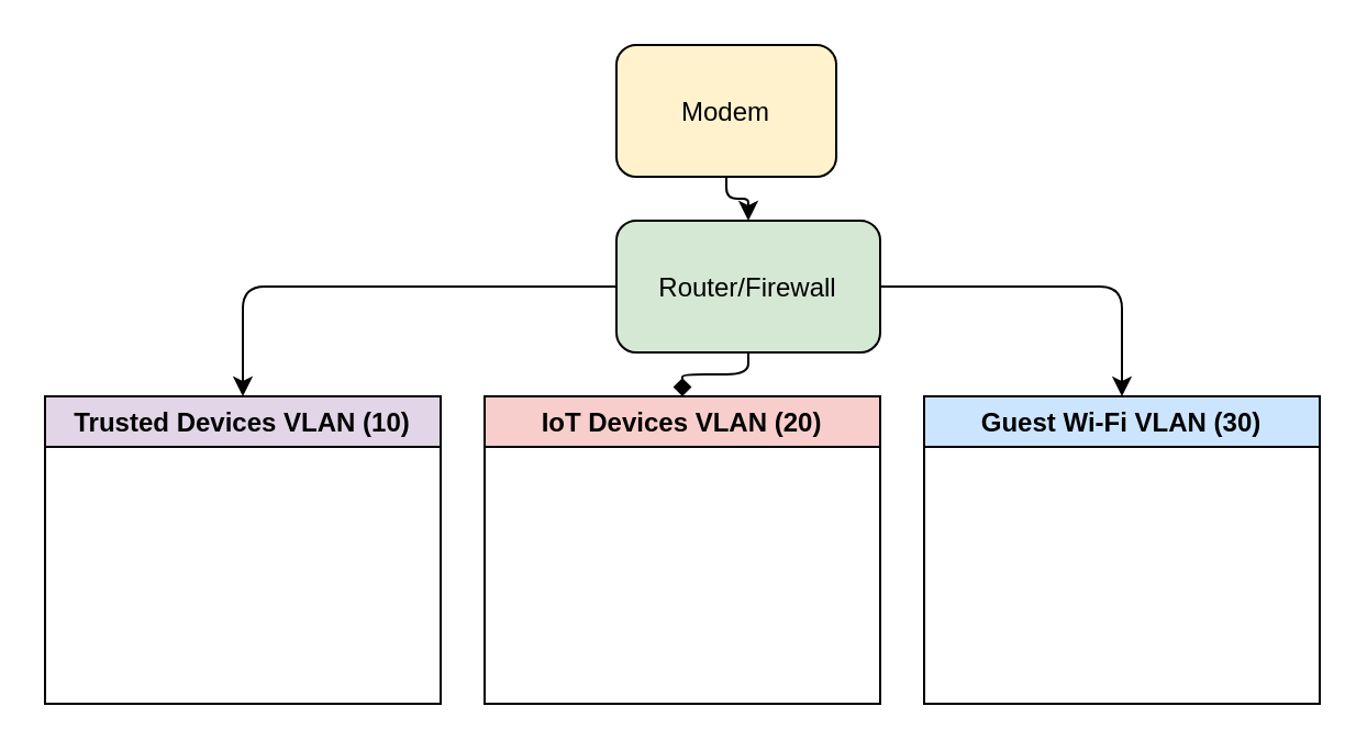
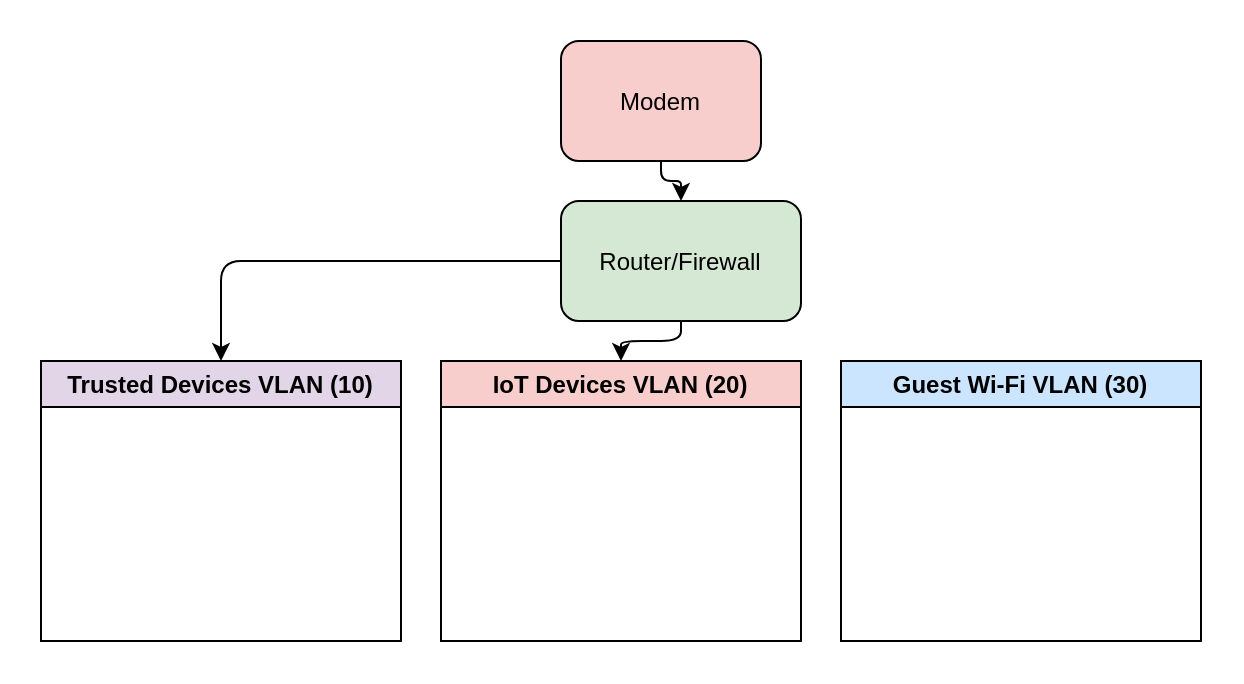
  <mxCell id="0" />
  <mxCell id="1" parent="0" />
- <mxCell id="2" value="Modem" style="rounded=1;fillColor=#fff2cc" parent="1" vertex="1"><mxGeometry x="280" y="20" width="100" height="60" as="geometry" /></mxCell>
+ <mxCell id="2" value="Modem" style="rounded=1;fillColor=#f8cecc;" parent="1" vertex="1"><mxGeometry x="280" y="20" width="100" height="60" as="geometry" /></mxCell>
  <mxCell id="3" value="Router/Firewall" style="rounded=1;fillColor=#d5e8d4" parent="1" vertex="1"><mxGeometry x="280" y="100" width="120" height="60" as="geometry" /></mxCell>
  <mxCell id="4" value="Trusted Devices VLAN (10)" style="swimlane;fillColor=#e1d5e7" parent="1" vertex="1"><mxGeometry x="20" y="180" width="180" height="140" as="geometry" /></mxCell>
  <mxCell id="5" value="IoT Devices VLAN (20)" style="swimlane;fillColor=#f8cecc" parent="1" vertex="1"><mxGeometry x="220" y="180" width="180" height="140" as="geometry" /></mxCell>
  <mxCell id="6" value="Guest Wi-Fi VLAN (30)" style="swimlane;fillColor=#cce5ff" parent="1" vertex="1"><mxGeometry x="420" y="180" width="180" height="140" as="geometry" /></mxCell>
  <mxCell id="7" style="edgeStyle=orthogonalEdgeStyle" edge="1" parent="1" source="2" target="3"><mxGeometry relative="1" as="geometry" /></mxCell>
  <mxCell id="8" style="edgeStyle=orthogonalEdgeStyle" edge="1" parent="1" source="3" target="4"><mxGeometry relative="1" as="geometry" /></mxCell>
- <mxCell id="9" style="edgeStyle=orthogonalEdgeStyle;endArrow=diamond;" edge="1" parent="1" source="3" target="5"><mxGeometry relative="1" as="geometry" /></mxCell>
- <mxCell id="10" style="edgeStyle=orthogonalEdgeStyle" edge="1" parent="1" source="3" target="6"><mxGeometry relative="1" as="geometry" /></mxCell>
+ <mxCell id="9" style="edgeStyle=orthogonalEdgeStyle" edge="1" parent="1" source="3" target="5"><mxGeometry relative="1" as="geometry" /></mxCell>
